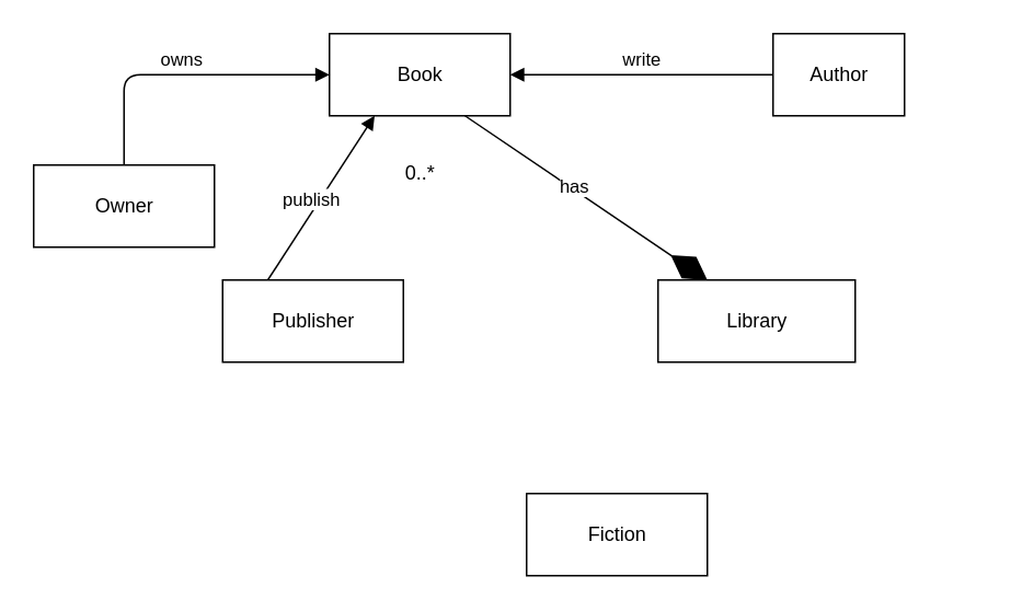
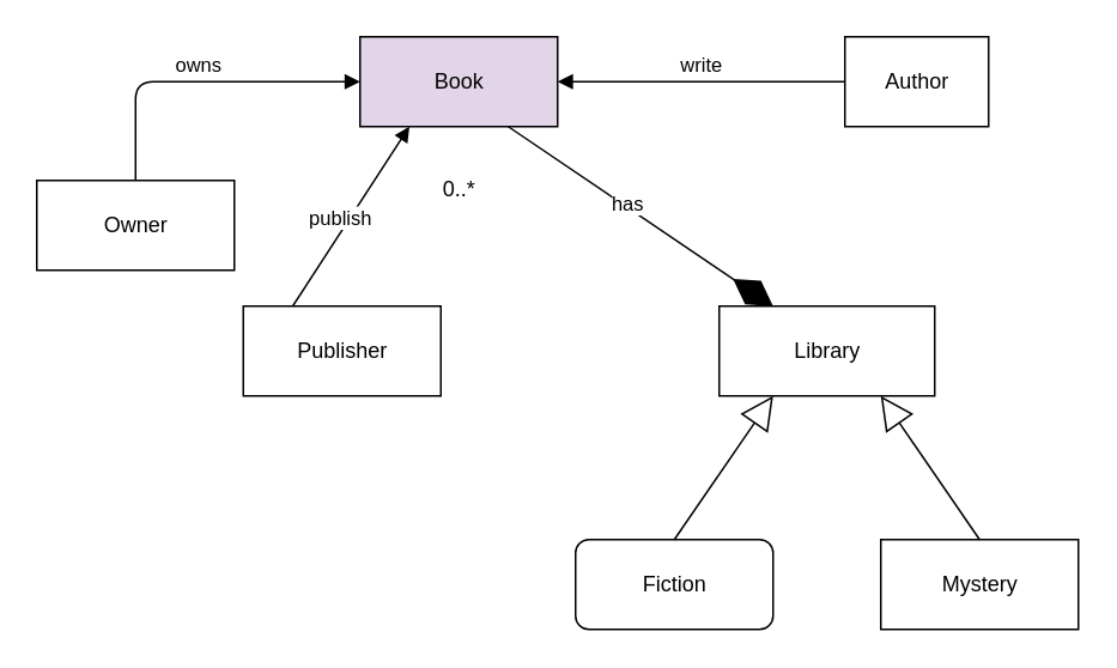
  <mxCell id="0" />
  <mxCell id="1" parent="0" />
- <mxCell id="2" value="Book" style="html=1;" vertex="1" parent="1"><mxGeometry x="200" y="20" width="110" height="50" as="geometry" /></mxCell>
+ <mxCell id="2" value="Book" style="html=1;fillColor=#e1d5e7;" vertex="1" parent="1"><mxGeometry x="200" y="20" width="110" height="50" as="geometry" /></mxCell>
  <mxCell id="3" value="Owner" style="html=1;" vertex="1" parent="1"><mxGeometry x="20" y="100" width="110" height="50" as="geometry" /></mxCell>
  <mxCell id="4" value="Author" style="html=1;" vertex="1" parent="1"><mxGeometry x="470" y="20" width="80" height="50" as="geometry" /></mxCell>
  <mxCell id="5" value="Publisher" style="html=1;" vertex="1" parent="1"><mxGeometry x="135" y="170" width="110" height="50" as="geometry" /></mxCell>
  <mxCell id="6" value="Library" style="html=1;" vertex="1" parent="1"><mxGeometry x="400" y="170" width="120" height="50" as="geometry" /></mxCell>
- <mxCell id="8" value="Fiction" style="html=1;" vertex="1" parent="1"><mxGeometry x="320" y="300" width="110" height="50" as="geometry" /></mxCell>
+ <mxCell id="7" value="Mystery" style="html=1;" vertex="1" parent="1"><mxGeometry x="490" y="300" width="110" height="50" as="geometry" /></mxCell>
+ <mxCell id="8" value="Fiction" style="html=1;rounded=1;" vertex="1" parent="1"><mxGeometry x="320" y="300" width="110" height="50" as="geometry" /></mxCell>
+ <mxCell id="9" value="" style="endArrow=block;endSize=16;endFill=0;html=1;entryX=0.75;entryY=1;entryDx=0;entryDy=0;exitX=0.5;exitY=0;exitDx=0;exitDy=0;" edge="1" parent="1" source="7" target="6"><mxGeometry width="160" relative="1" as="geometry"><mxPoint x="560" y="280" as="sourcePoint" /><mxPoint x="490" y="230" as="targetPoint" /></mxGeometry></mxCell>
+ <mxCell id="10" value="" style="endArrow=block;endSize=16;endFill=0;html=1;entryX=0.25;entryY=1;entryDx=0;entryDy=0;exitX=0.5;exitY=0;exitDx=0;exitDy=0;" edge="1" parent="1" source="8" target="6"><mxGeometry width="160" relative="1" as="geometry"><mxPoint x="360" y="270" as="sourcePoint" /><mxPoint x="442" y="220" as="targetPoint" /></mxGeometry></mxCell>
  <mxCell id="11" value="" style="endArrow=diamondThin;endFill=1;endSize=24;html=1;exitX=0.75;exitY=1;exitDx=0;exitDy=0;entryX=0.25;entryY=0;entryDx=0;entryDy=0;" edge="1" parent="1" source="2" target="6"><mxGeometry width="160" relative="1" as="geometry"><mxPoint x="290" y="210" as="sourcePoint" /><mxPoint x="450" y="210" as="targetPoint" /></mxGeometry></mxCell>
  <mxCell id="12" value="has" style="edgeLabel;html=1;align=center;verticalAlign=middle;resizable=0;points=[];" vertex="1" connectable="0" parent="11"><mxGeometry x="-0.129" y="2" relative="1" as="geometry"><mxPoint as="offset" /></mxGeometry></mxCell>
  <mxCell id="13" value="0..*" style="text;html=1;align=center;verticalAlign=middle;resizable=0;points=[];autosize=1;" vertex="1" parent="1"><mxGeometry x="240" y="95" width="30" height="20" as="geometry" /></mxCell>
  <mxCell id="14" value="write" style="html=1;verticalAlign=bottom;endArrow=block;exitX=0;exitY=0.5;exitDx=0;exitDy=0;entryX=1;entryY=0.5;entryDx=0;entryDy=0;" edge="1" parent="1" source="4" target="2"><mxGeometry width="80" relative="1" as="geometry"><mxPoint x="300" y="180" as="sourcePoint" /><mxPoint x="380" y="180" as="targetPoint" /></mxGeometry></mxCell>
  <mxCell id="15" value="publish" style="html=1;verticalAlign=bottom;endArrow=block;entryX=0.25;entryY=1;entryDx=0;entryDy=0;exitX=0.25;exitY=0;exitDx=0;exitDy=0;" edge="1" parent="1" source="5" target="2"><mxGeometry x="-0.2" width="80" relative="1" as="geometry"><mxPoint x="160" y="130" as="sourcePoint" /><mxPoint x="240" y="130" as="targetPoint" /><mxPoint as="offset" /></mxGeometry></mxCell>
  <mxCell id="16" value="owns" style="html=1;verticalAlign=bottom;endArrow=block;exitX=0.5;exitY=0;exitDx=0;exitDy=0;entryX=0;entryY=0.5;entryDx=0;entryDy=0;" edge="1" parent="1" source="3" target="2"><mxGeometry width="80" relative="1" as="geometry"><mxPoint x="230" y="180" as="sourcePoint" /><mxPoint x="310" y="180" as="targetPoint" /><Array as="points"><mxPoint x="75" y="45" /></Array></mxGeometry></mxCell>
